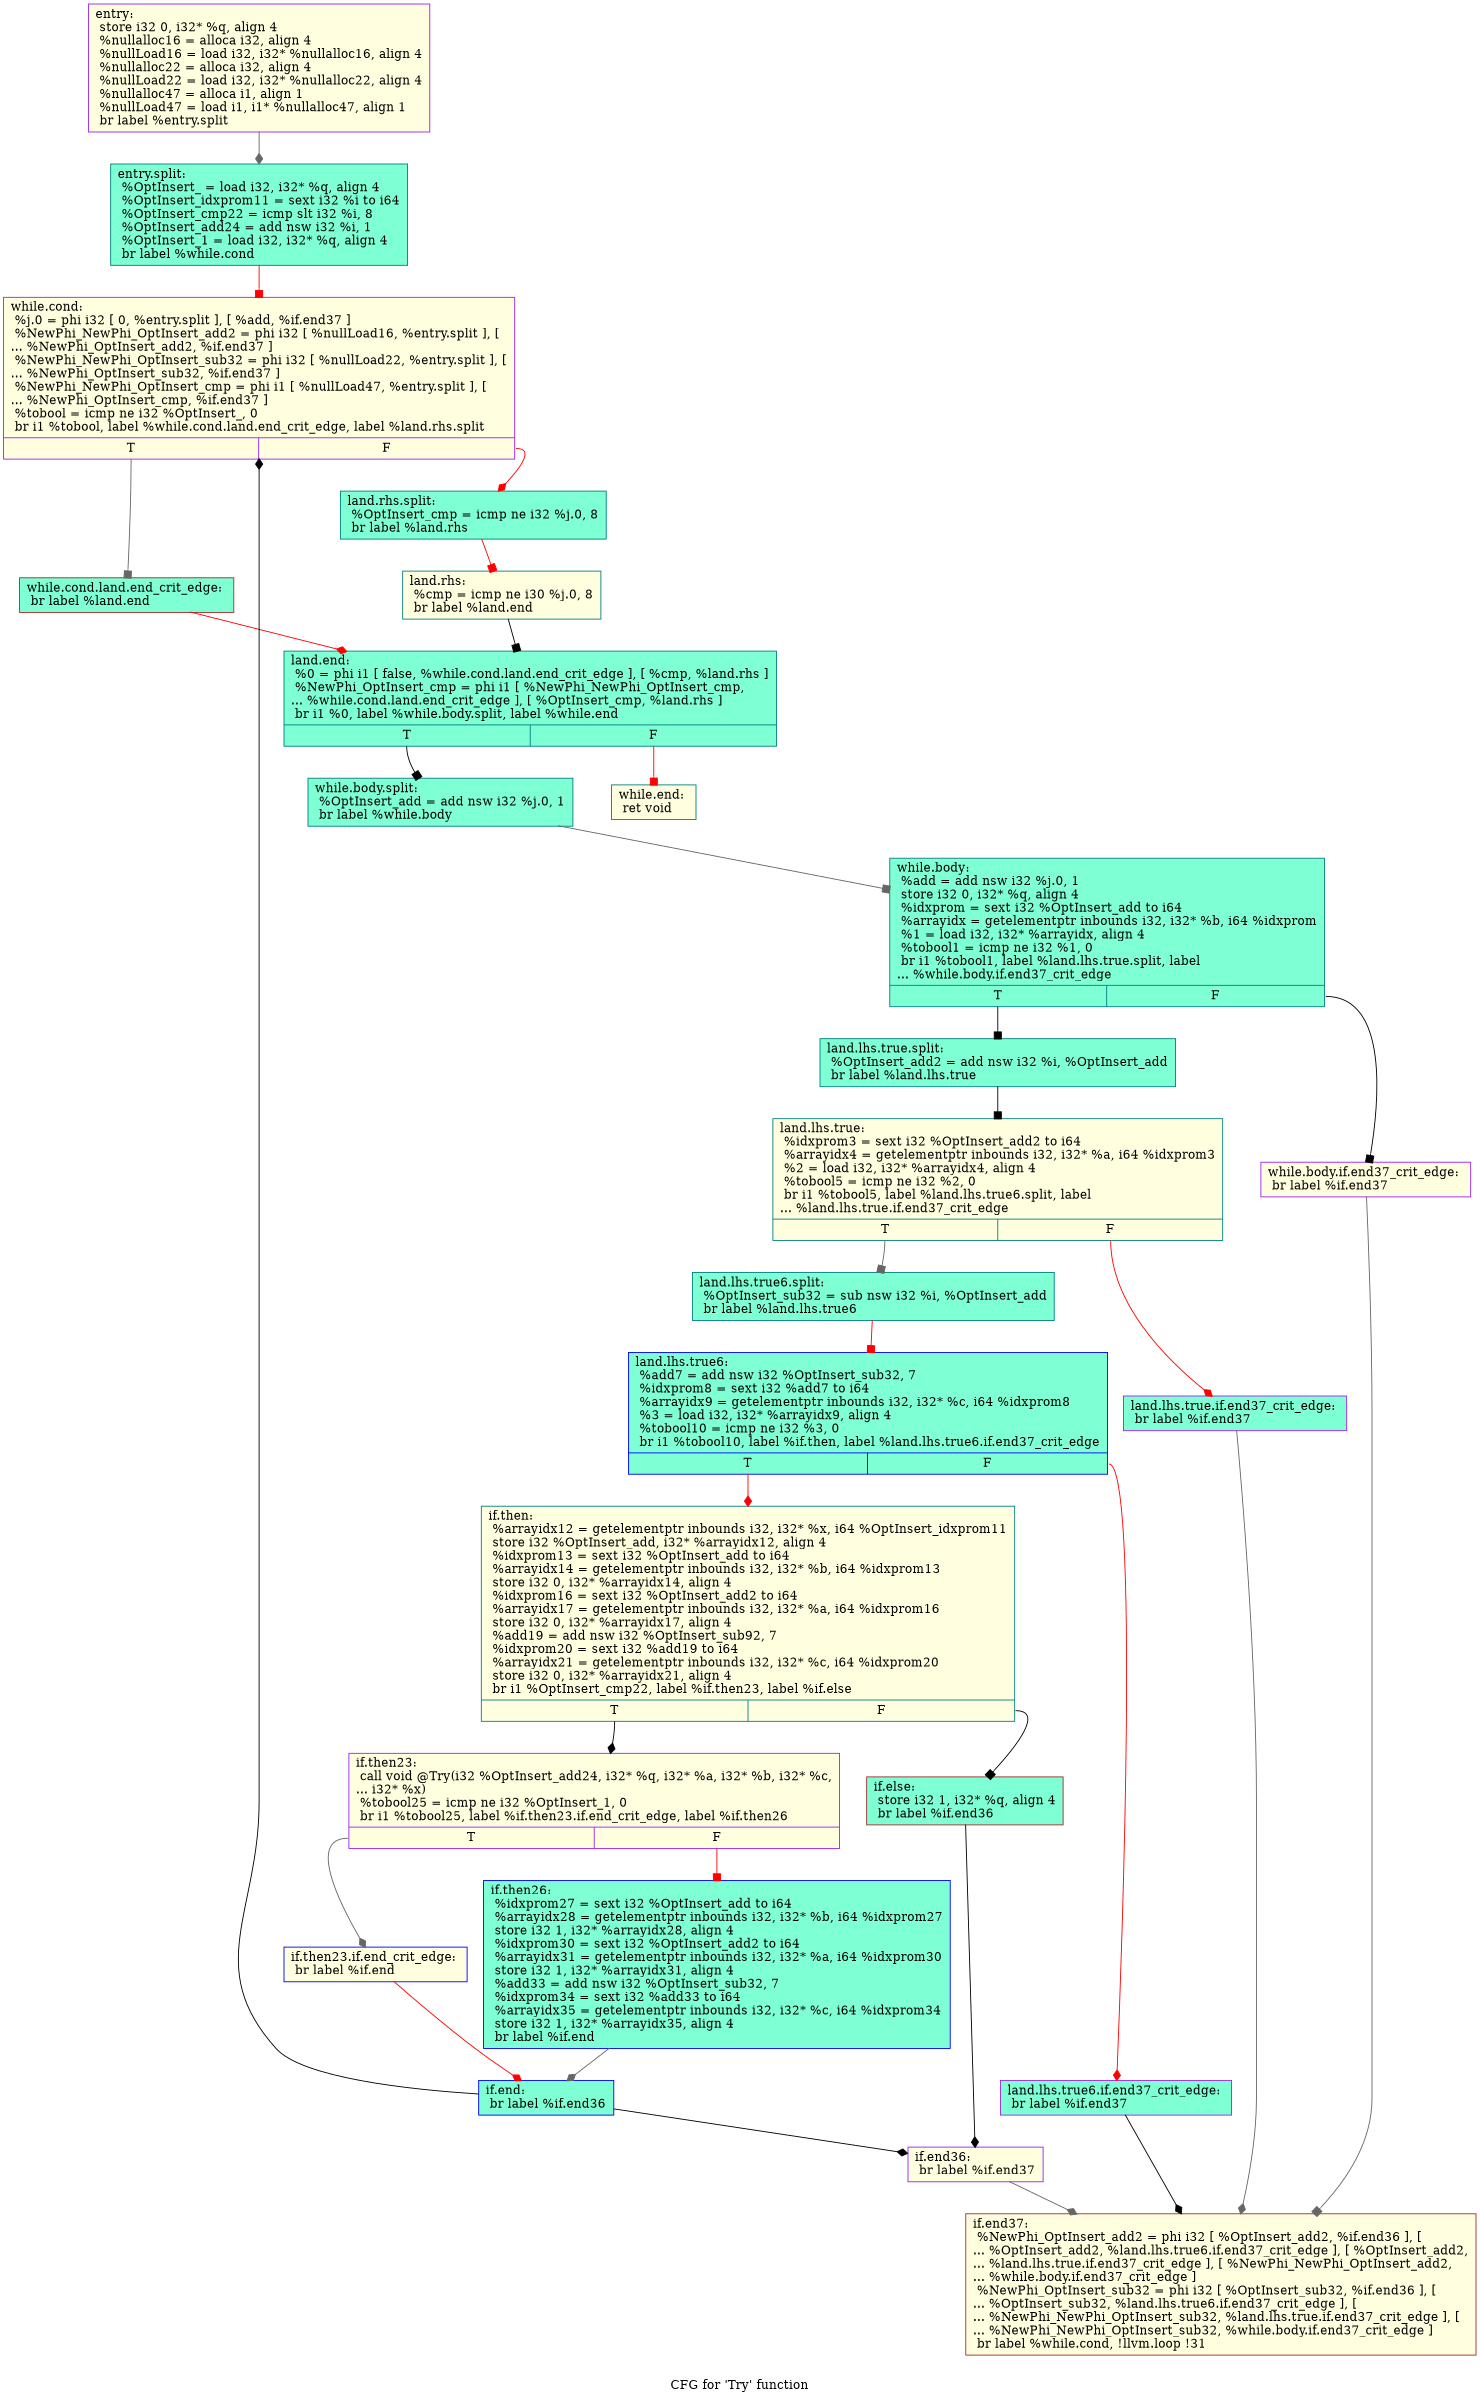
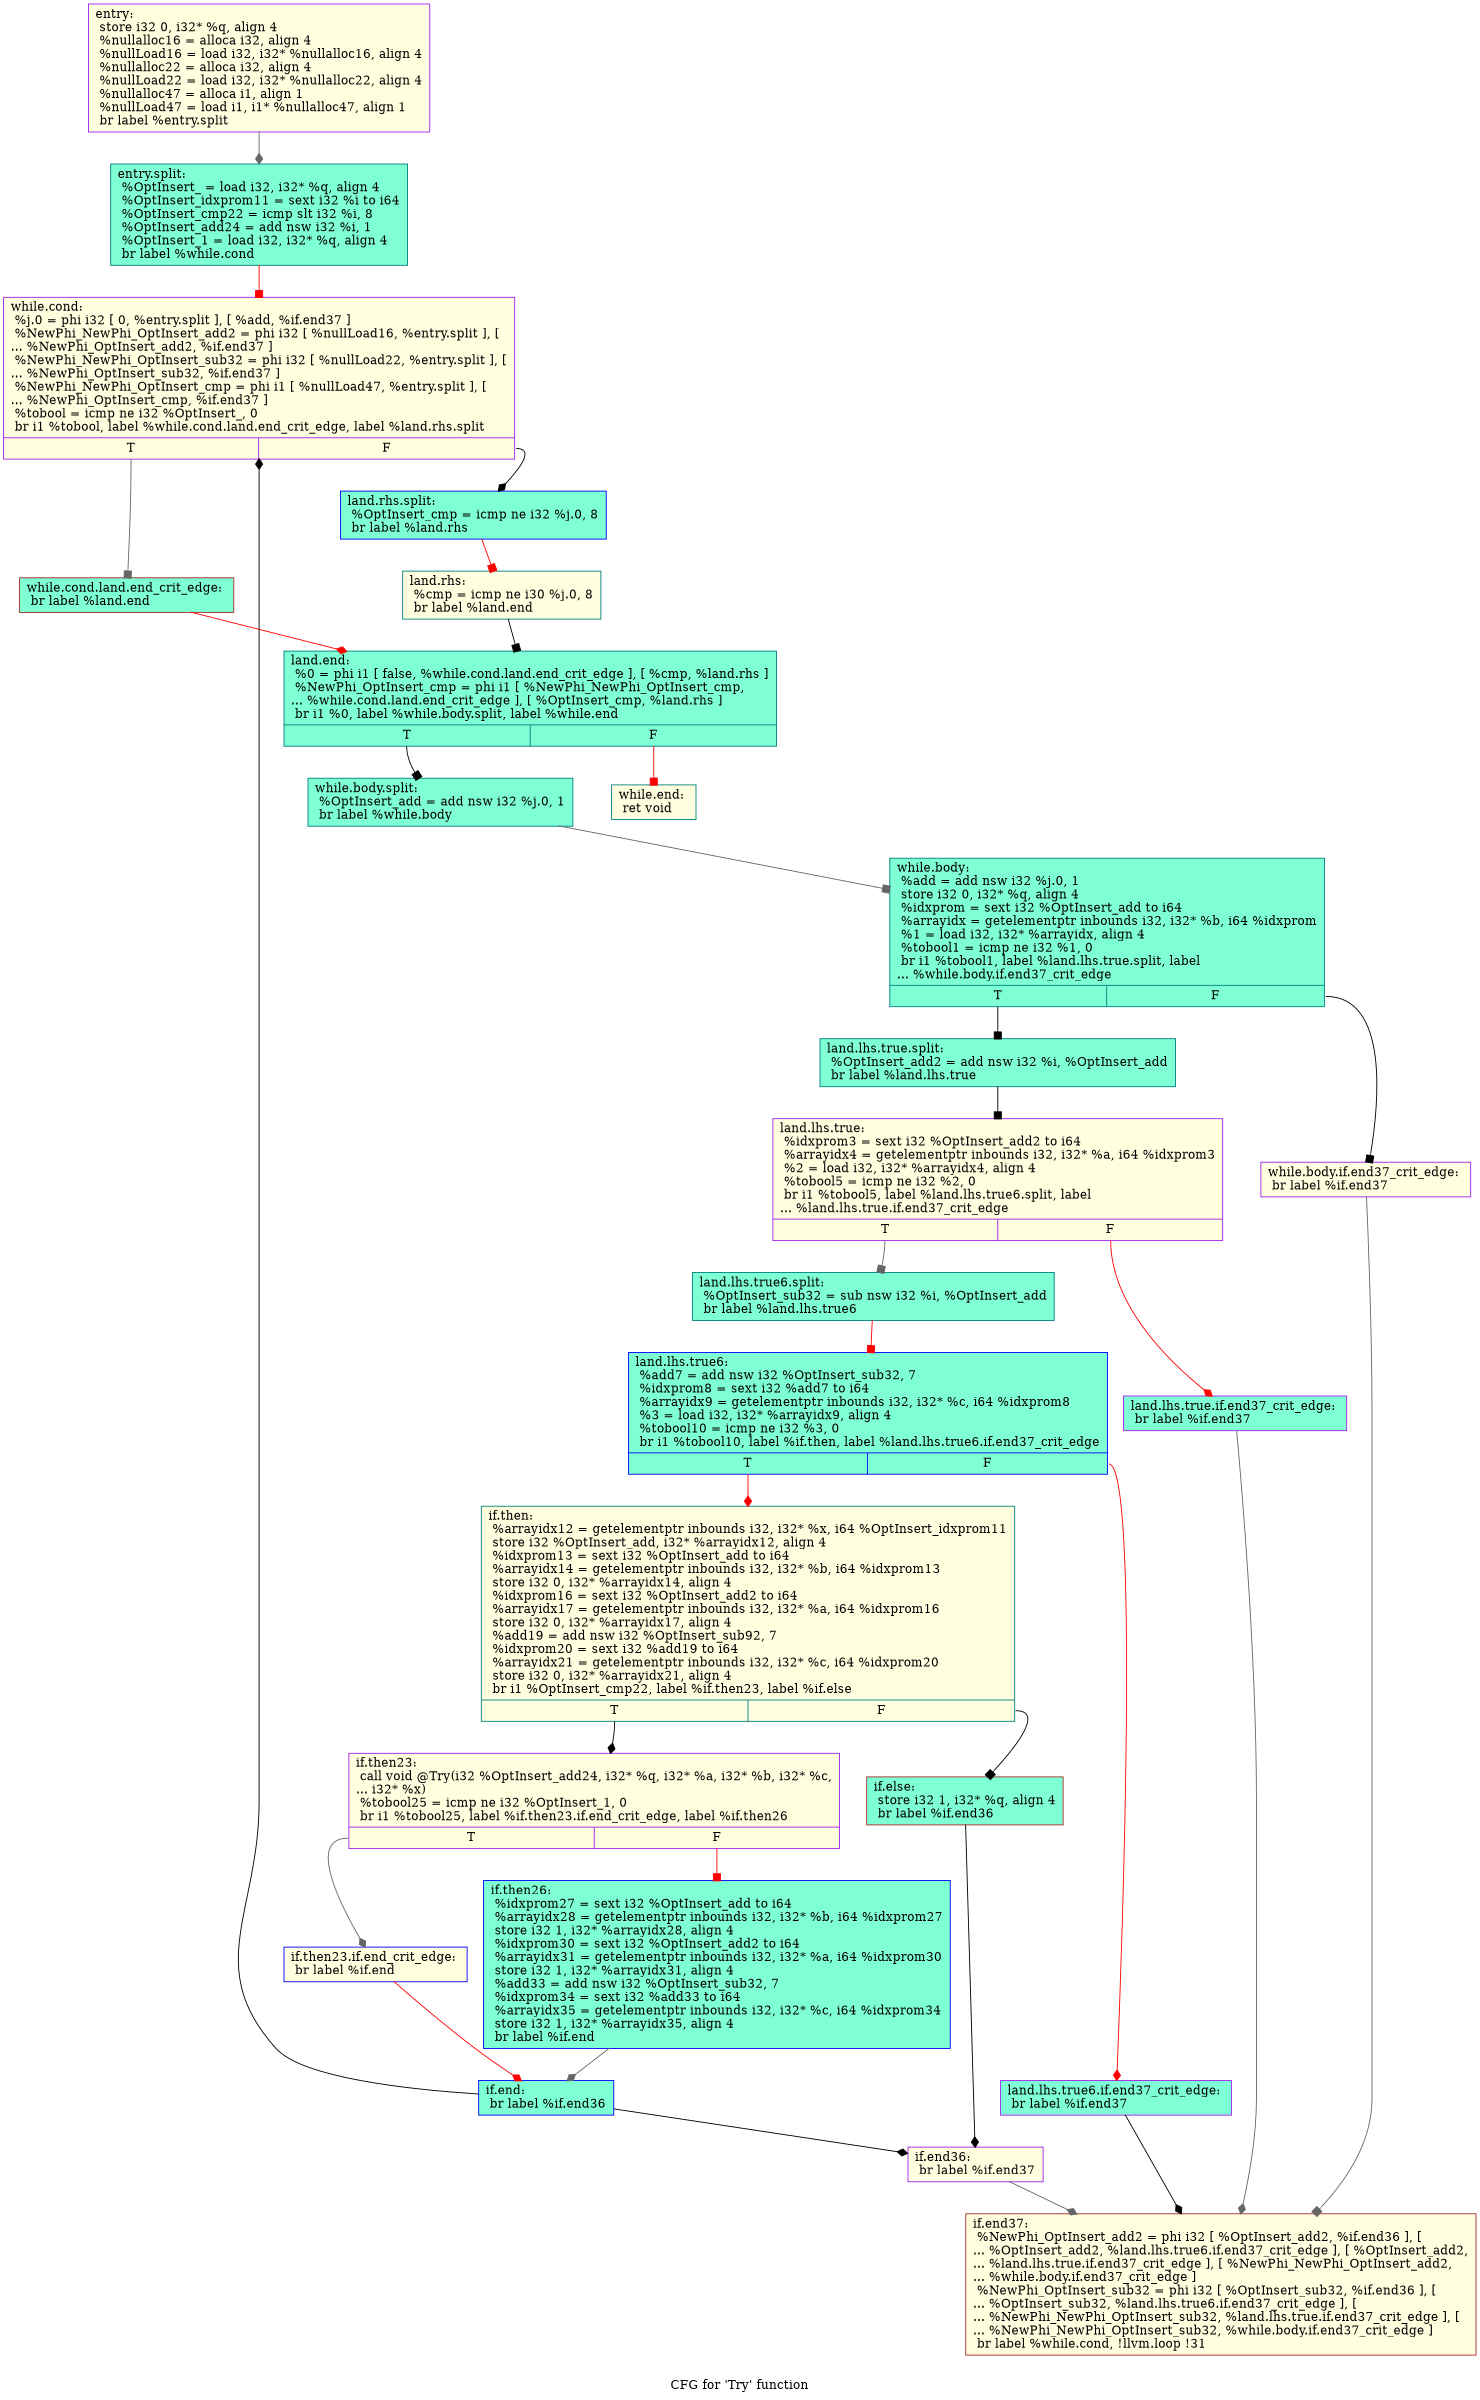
  digraph {
    label="CFG for 'Try' function"
    node [color=teal fillcolor=aquamarine shape=record style=filled]
    edge [arrowhead=diamond color=black]
    n1 [color=purple fillcolor=lightyellow label="{entry:\l  store i32 0, i32* %q, align 4\l  %nullalloc16 = alloca i32, align 4\l  %nullLoad16 = load i32, i32* %nullalloc16, align 4\l  %nullalloc22 = alloca i32, align 4\l  %nullLoad22 = load i32, i32* %nullalloc22, align 4\l  %nullalloc47 = alloca i1, align 1\l  %nullLoad47 = load i1, i1* %nullalloc47, align 1\l  br label %entry.split\l}"]
    n2 [label="{entry.split:                                      \l  %OptInsert_ = load i32, i32* %q, align 4\l  %OptInsert_idxprom11 = sext i32 %i to i64\l  %OptInsert_cmp22 = icmp slt i32 %i, 8\l  %OptInsert_add24 = add nsw i32 %i, 1\l  %OptInsert_1 = load i32, i32* %q, align 4\l  br label %while.cond\l}"]
    n3 [color=purple fillcolor=lightyellow label="{while.cond:                                       \l  %j.0 = phi i32 [ 0, %entry.split ], [ %add, %if.end37 ]\l  %NewPhi_NewPhi_OptInsert_add2 = phi i32 [ %nullLoad16, %entry.split ], [\l... %NewPhi_OptInsert_add2, %if.end37 ]\l  %NewPhi_NewPhi_OptInsert_sub32 = phi i32 [ %nullLoad22, %entry.split ], [\l... %NewPhi_OptInsert_sub32, %if.end37 ]\l  %NewPhi_NewPhi_OptInsert_cmp = phi i1 [ %nullLoad47, %entry.split ], [\l... %NewPhi_OptInsert_cmp, %if.end37 ]\l  %tobool = icmp ne i32 %OptInsert_, 0\l  br i1 %tobool, label %while.cond.land.end_crit_edge, label %land.rhs.split\l|{<s0>T|<s1>F}}"]
    n4 [color=brown label="{while.cond.land.end_crit_edge:                    \l  br label %land.end\l}"]
-   n5 [label="{land.rhs.split:                                   \l  %OptInsert_cmp = icmp ne i32 %j.0, 8\l  br label %land.rhs\l}"]
+   n5 [color=blue label="{land.rhs.split:                                   \l  %OptInsert_cmp = icmp ne i32 %j.0, 8\l  br label %land.rhs\l}"]
    n6 [label="{land.end:                                         \l  %0 = phi i1 [ false, %while.cond.land.end_crit_edge ], [ %cmp, %land.rhs ]\l  %NewPhi_OptInsert_cmp = phi i1 [ %NewPhi_NewPhi_OptInsert_cmp,\l... %while.cond.land.end_crit_edge ], [ %OptInsert_cmp, %land.rhs ]\l  br i1 %0, label %while.body.split, label %while.end\l|{<s0>T|<s1>F}}"]
    n7 [fillcolor=lightyellow label="{land.rhs:                                         \l  %cmp = icmp ne i30 %j.0, 8\l  br label %land.end\l}"]
    n8 [label="{while.body.split:                                 \l  %OptInsert_add = add nsw i32 %j.0, 1\l  br label %while.body\l}"]
    n9 [fillcolor=lightyellow label="{while.end:                                        \l  ret void\l}"]
    n10 [label="{while.body:                                       \l  %add = add nsw i32 %j.0, 1\l  store i32 0, i32* %q, align 4\l  %idxprom = sext i32 %OptInsert_add to i64\l  %arrayidx = getelementptr inbounds i32, i32* %b, i64 %idxprom\l  %1 = load i32, i32* %arrayidx, align 4\l  %tobool1 = icmp ne i32 %1, 0\l  br i1 %tobool1, label %land.lhs.true.split, label\l... %while.body.if.end37_crit_edge\l|{<s0>T|<s1>F}}"]
    n11 [label="{land.lhs.true.split:                              \l  %OptInsert_add2 = add nsw i32 %i, %OptInsert_add\l  br label %land.lhs.true\l}"]
    n12 [color=purple fillcolor=lightyellow label="{while.body.if.end37_crit_edge:                    \l  br label %if.end37\l}"]
-   n13 [fillcolor=lightyellow label="{land.lhs.true:                                    \l  %idxprom3 = sext i32 %OptInsert_add2 to i64\l  %arrayidx4 = getelementptr inbounds i32, i32* %a, i64 %idxprom3\l  %2 = load i32, i32* %arrayidx4, align 4\l  %tobool5 = icmp ne i32 %2, 0\l  br i1 %tobool5, label %land.lhs.true6.split, label\l... %land.lhs.true.if.end37_crit_edge\l|{<s0>T|<s1>F}}"]
+   n13 [color=purple fillcolor=lightyellow label="{land.lhs.true:                                    \l  %idxprom3 = sext i32 %OptInsert_add2 to i64\l  %arrayidx4 = getelementptr inbounds i32, i32* %a, i64 %idxprom3\l  %2 = load i32, i32* %arrayidx4, align 4\l  %tobool5 = icmp ne i32 %2, 0\l  br i1 %tobool5, label %land.lhs.true6.split, label\l... %land.lhs.true.if.end37_crit_edge\l|{<s0>T|<s1>F}}"]
    n14 [color=brown fillcolor=lightyellow label="{if.end37:                                         \l  %NewPhi_OptInsert_add2 = phi i32 [ %OptInsert_add2, %if.end36 ], [\l... %OptInsert_add2, %land.lhs.true6.if.end37_crit_edge ], [ %OptInsert_add2,\l... %land.lhs.true.if.end37_crit_edge ], [ %NewPhi_NewPhi_OptInsert_add2,\l... %while.body.if.end37_crit_edge ]\l  %NewPhi_OptInsert_sub32 = phi i32 [ %OptInsert_sub32, %if.end36 ], [\l... %OptInsert_sub32, %land.lhs.true6.if.end37_crit_edge ], [\l... %NewPhi_NewPhi_OptInsert_sub32, %land.lhs.true.if.end37_crit_edge ], [\l... %NewPhi_NewPhi_OptInsert_sub32, %while.body.if.end37_crit_edge ]\l  br label %while.cond, !llvm.loop !31\l}"]
    n15 [label="{land.lhs.true6.split:                             \l  %OptInsert_sub32 = sub nsw i32 %i, %OptInsert_add\l  br label %land.lhs.true6\l}"]
    n16 [color=purple label="{land.lhs.true.if.end37_crit_edge:                 \l  br label %if.end37\l}"]
    n17 [color=blue label="{land.lhs.true6:                                   \l  %add7 = add nsw i32 %OptInsert_sub32, 7\l  %idxprom8 = sext i32 %add7 to i64\l  %arrayidx9 = getelementptr inbounds i32, i32* %c, i64 %idxprom8\l  %3 = load i32, i32* %arrayidx9, align 4\l  %tobool10 = icmp ne i32 %3, 0\l  br i1 %tobool10, label %if.then, label %land.lhs.true6.if.end37_crit_edge\l|{<s0>T|<s1>F}}"]
    n18 [fillcolor=lightyellow label="{if.then:                                          \l  %arrayidx12 = getelementptr inbounds i32, i32* %x, i64 %OptInsert_idxprom11\l  store i32 %OptInsert_add, i32* %arrayidx12, align 4\l  %idxprom13 = sext i32 %OptInsert_add to i64\l  %arrayidx14 = getelementptr inbounds i32, i32* %b, i64 %idxprom13\l  store i32 0, i32* %arrayidx14, align 4\l  %idxprom16 = sext i32 %OptInsert_add2 to i64\l  %arrayidx17 = getelementptr inbounds i32, i32* %a, i64 %idxprom16\l  store i32 0, i32* %arrayidx17, align 4\l  %add19 = add nsw i32 %OptInsert_sub92, 7\l  %idxprom20 = sext i32 %add19 to i64\l  %arrayidx21 = getelementptr inbounds i32, i32* %c, i64 %idxprom20\l  store i32 0, i32* %arrayidx21, align 4\l  br i1 %OptInsert_cmp22, label %if.then23, label %if.else\l|{<s0>T|<s1>F}}"]
    n19 [color=purple label="{land.lhs.true6.if.end37_crit_edge:                \l  br label %if.end37\l}"]
    n20 [color=purple fillcolor=lightyellow label="{if.then23:                                        \l  call void @Try(i32 %OptInsert_add24, i32* %q, i32* %a, i32* %b, i32* %c,\l... i32* %x)\l  %tobool25 = icmp ne i32 %OptInsert_1, 0\l  br i1 %tobool25, label %if.then23.if.end_crit_edge, label %if.then26\l|{<s0>T|<s1>F}}"]
    n21 [color=brown label="{if.else:                                          \l  store i32 1, i32* %q, align 4\l  br label %if.end36\l}"]
    n22 [color=blue fillcolor=lightyellow label="{if.then23.if.end_crit_edge:                       \l  br label %if.end\l}"]
    n23 [color=blue label="{if.then26:                                        \l  %idxprom27 = sext i32 %OptInsert_add to i64\l  %arrayidx28 = getelementptr inbounds i32, i32* %b, i64 %idxprom27\l  store i32 1, i32* %arrayidx28, align 4\l  %idxprom30 = sext i32 %OptInsert_add2 to i64\l  %arrayidx31 = getelementptr inbounds i32, i32* %a, i64 %idxprom30\l  store i32 1, i32* %arrayidx31, align 4\l  %add33 = add nsw i32 %OptInsert_sub32, 7\l  %idxprom34 = sext i32 %add33 to i64\l  %arrayidx35 = getelementptr inbounds i32, i32* %c, i64 %idxprom34\l  store i32 1, i32* %arrayidx35, align 4\l  br label %if.end\l}"]
    n24 [color=purple fillcolor=lightyellow label="{if.end36:                                         \l  br label %if.end37\l}"]
    n25 [color=blue label="{if.end:                                           \l  br label %if.end36\l}"]
    n1 -> n2 [color=gray40]
    n2 -> n3 [arrowhead=box color=red]
    n3 -> n4 [arrowhead=box color=gray40 tailport=s0]
-   n3 -> n5 [color=red tailport=s1]
+   n3 -> n5 [tailport=s1]
    n4 -> n6 [color=red]
    n5 -> n7 [arrowhead=box color=red]
    n6 -> n8 [arrowhead=box tailport=s0]
    n6 -> n9 [arrowhead=box color=red tailport=s1]
    n7 -> n6 [arrowhead=box]
    n8 -> n10 [arrowhead=box color=gray40]
    n10 -> n11 [arrowhead=box tailport=s0]
    n10 -> n12 [arrowhead=box tailport=s1]
    n11 -> n13 [arrowhead=box]
    n12 -> n14 [arrowhead=box color=gray40]
    n13 -> n15 [arrowhead=box color=gray40 tailport=s0]
    n13 -> n16 [color=red tailport=s1]
    n15 -> n17 [arrowhead=box color=red]
    n16 -> n14 [color=gray40]
    n17 -> n18 [color=red tailport=s0]
    n17 -> n19 [color=red tailport=s1]
    n18 -> n20 [tailport=s0]
    n18 -> n21 [arrowhead=box tailport=s1]
    n19 -> n14
    n20 -> n22 [color=gray40 tailport=s0]
    n20 -> n23 [arrowhead=box color=red tailport=s1]
    n21 -> n24
    n22 -> n25 [color=red]
    n23 -> n25 [color=gray40]
    n24 -> n14 [color=gray40]
    n25 -> n3
    n25 -> n24
  }
